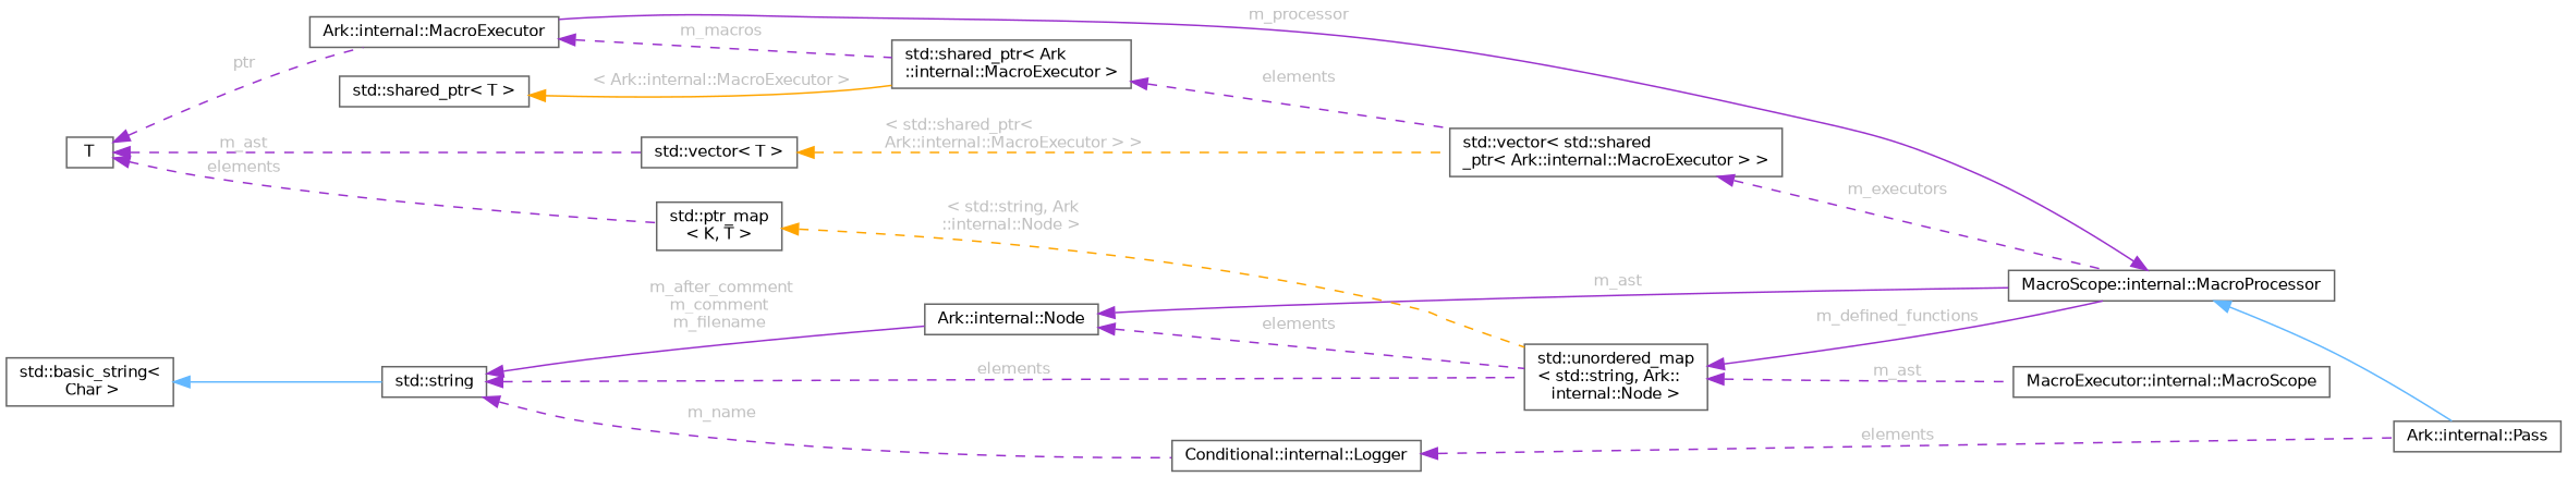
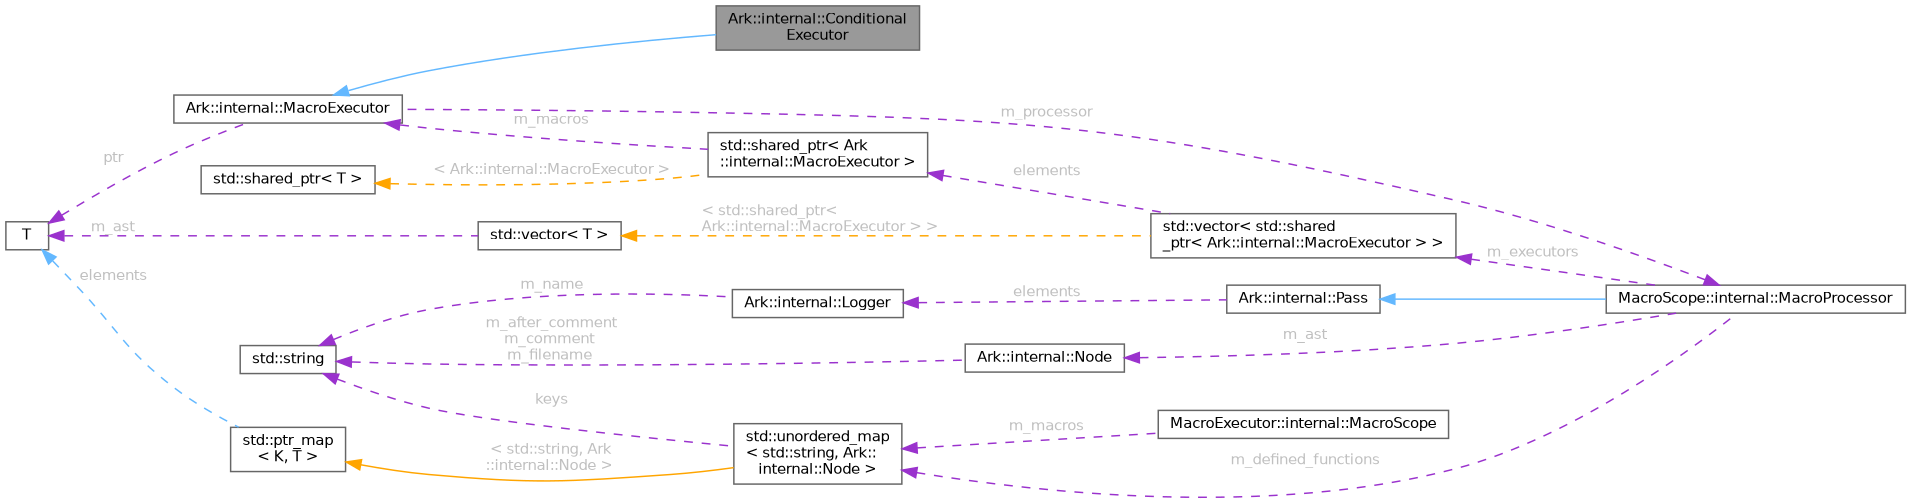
  digraph {
    rankdir=LR
    node [color=gray40 fillcolor=white fontname=Helvetica fontsize=10 shape=box style=filled]
    edge [color=darkorchid3 dir=back fontname=Helvetica fontsize=10 labelfontname=Helvetica labelfontsize=10 style=dashed fontcolor=grey]
+   n1 [fillcolor=grey60 fontcolor=black height=0.2 label="Ark::internal::Conditional\lExecutor" width=0.4]
    n2 [height=0.2 label="Ark::internal::MacroExecutor" width=0.4]
    n3 [height=0.2 label="std::shared_ptr\< Ark\l::internal::MacroExecutor \>" width=0.4]
    n4 [height=0.2 label="std::vector\< std::shared\l_ptr\< Ark::internal::MacroExecutor \> \>" width=0.4]
    n5 [height=0.2 label="MacroScope::internal::MacroProcessor" width=0.4]
    n6 [height=0.2 label="Ark::internal::Pass" width=0.4]
-   n7 [height=0.2 label="Conditional::internal::Logger" width=0.4]
+   n7 [height=0.2 label="Ark::internal::Logger" width=0.4]
    n8 [height=0.2 label="std::string" width=0.4]
    n9 [height=0.2 label="Ark::internal::Node" width=0.4]
    n10 [height=0.2 label="std::unordered_map\l\< std::string, Ark::\linternal::Node \>" width=0.4]
    n11 [height=0.2 label="MacroExecutor::internal::MacroScope" width=0.4]
-   n12 [height=0.2 label="std::basic_string\<\l Char \>" width=0.4]
    n13 [height=0.2 label="std::ptr_map\l\< K, T \>" width=0.4]
    n14 [height=0.2 label=T width=0.4]
    n15 [height=0.2 label="std::vector\< T \>" width=0.4]
    n16 [height=0.2 label="std::shared_ptr\< T \>" width=0.4]
+   n2 -> n1 [color=steelblue1 style=solid fontcolor=""]
    n2 -> n3 [label=" m_macros"]
    n3 -> n4 [label=" elements"]
    n4 -> n5 [label=" m_executors"]
-   n5 -> n2 [label=" m_processor" style=solid]
-   n5 -> n6 [color=steelblue1 style=solid fontcolor=""]
+   n5 -> n2 [label=" m_processor"]
+   n6 -> n5 [color=steelblue1 style=solid fontcolor=""]
    n7 -> n6 [label=" elements"]
    n8 -> n7 [label=" m_name"]
-   n8 -> n9 [label=" m_after_comment\nm_comment\nm_filename" style=solid]
-   n8 -> n10 [label=" elements"]
-   n9 -> n5 [label=" m_ast" style=solid]
-   n9 -> n10 [label=" elements"]
-   n10 -> n5 [label=" m_defined_functions" style=solid]
-   n10 -> n11 [label=" m_ast"]
-   n12 -> n8 [color=steelblue1 style=solid fontcolor=""]
-   n13 -> n10 [color=orange label=" \< std::string, Ark\l::internal::Node \>"]
+   n8 -> n9 [label=" m_after_comment\nm_comment\nm_filename"]
+   n8 -> n10 [label=" keys"]
+   n9 -> n5 [label=" m_ast"]
+   n10 -> n5 [label=" m_defined_functions"]
+   n10 -> n11 [label=" m_macros"]
+   n13 -> n10 [color=orange label=" \< std::string, Ark\l::internal::Node \>" style=solid]
    n14 -> n2 [label=" ptr"]
-   n14 -> n13 [label=" elements"]
+   n14 -> n13 [color=steelblue1 label=" elements"]
    n14 -> n15 [label=" m_ast"]
    n15 -> n4 [color=orange label=" \< std::shared_ptr\<\l Ark::internal::MacroExecutor \> \>"]
-   n16 -> n3 [color=orange label=" \< Ark::internal::MacroExecutor \>" style=solid]
+   n16 -> n3 [color=orange label=" \< Ark::internal::MacroExecutor \>"]
  }
